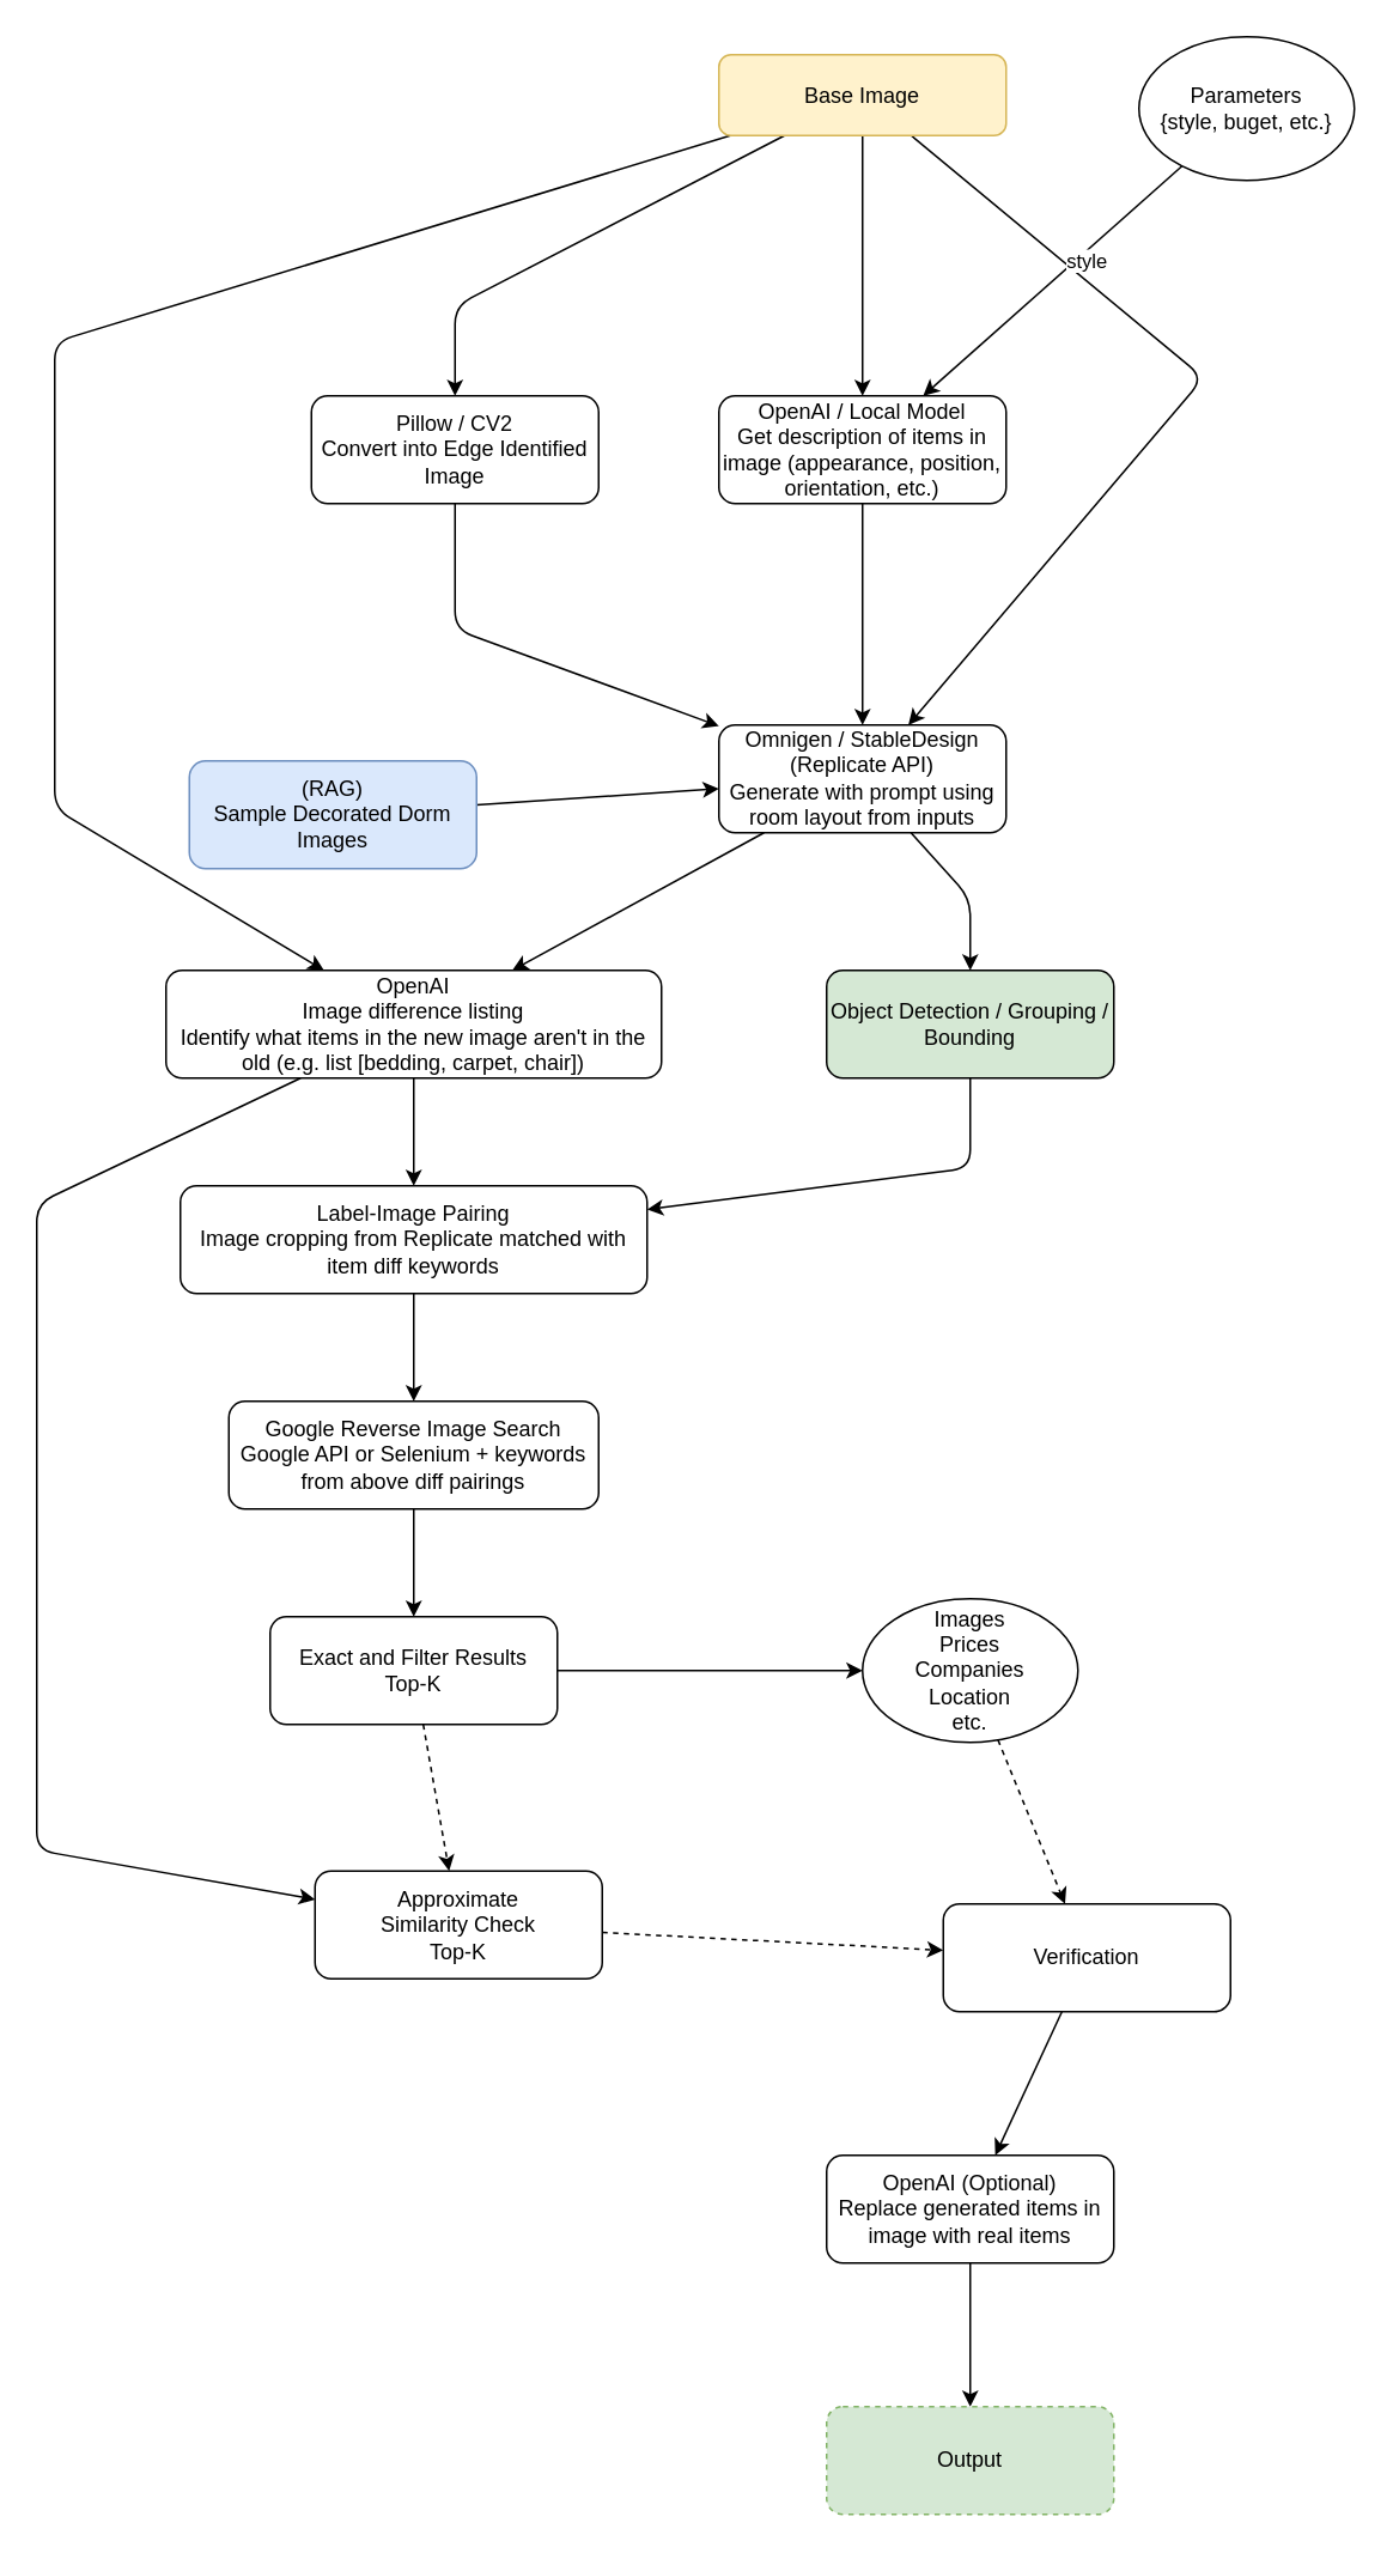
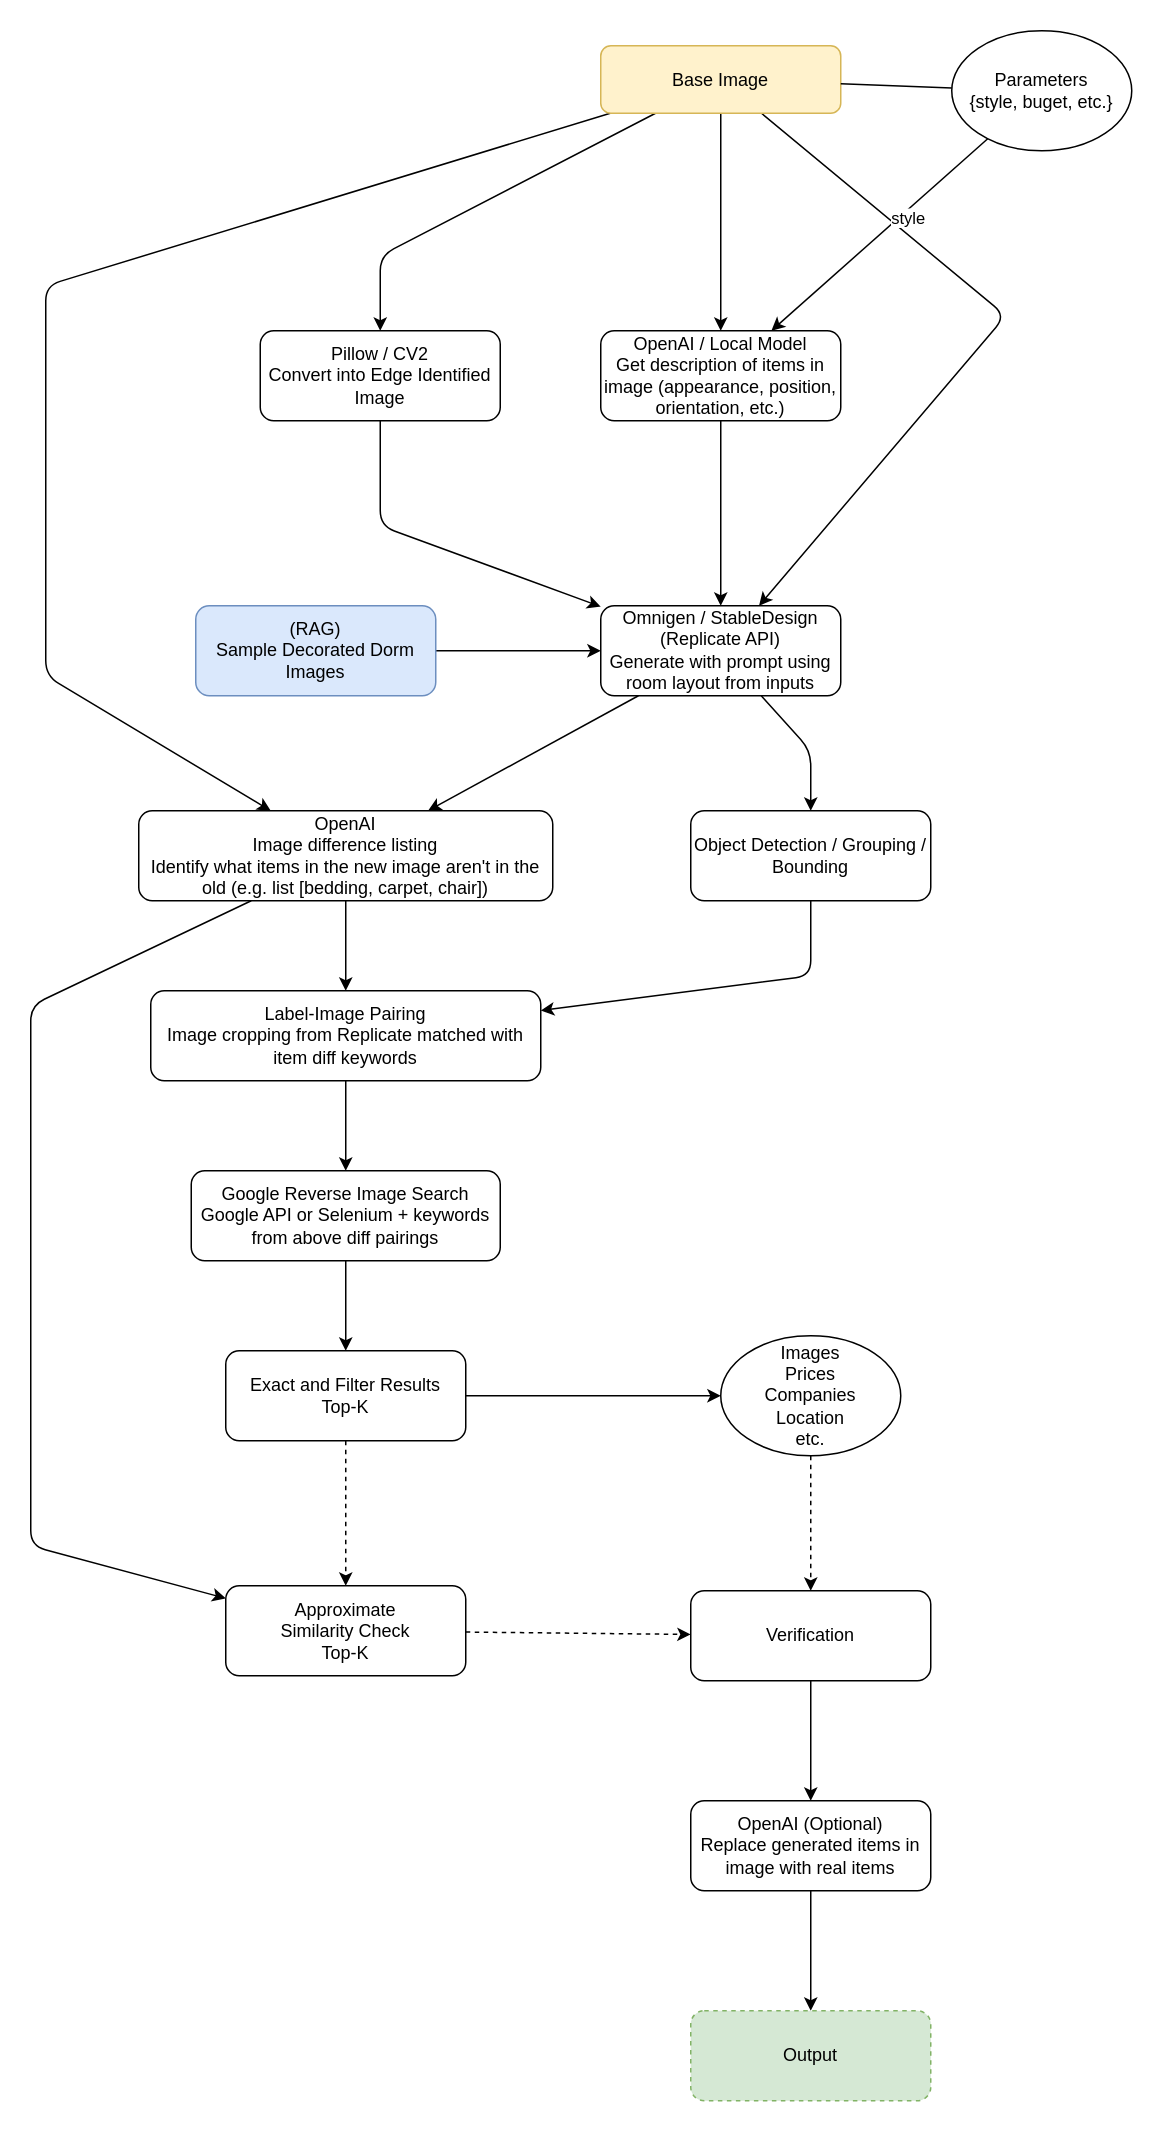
  <mxCell id="0" />
  <mxCell id="1" parent="0" />
  <mxCell id="2" style="edgeStyle=none;html=1;" edge="1" parent="1" source="6" target="26"><mxGeometry relative="1" as="geometry"><Array as="points"><mxPoint x="253" y="170" /></Array></mxGeometry></mxCell>
  <mxCell id="3" style="edgeStyle=none;html=1;" edge="1" parent="1" source="6" target="28"><mxGeometry relative="1" as="geometry" /></mxCell>
  <mxCell id="4" style="edgeStyle=none;html=1;" edge="1" parent="1" source="6" target="31"><mxGeometry relative="1" as="geometry"><Array as="points"><mxPoint x="670" y="210" /></Array></mxGeometry></mxCell>
  <mxCell id="5" style="edgeStyle=none;html=1;" edge="1" parent="1" source="6" target="36"><mxGeometry relative="1" as="geometry"><Array as="points"><mxPoint x="30" y="190" /><mxPoint x="30" y="450" /></Array></mxGeometry></mxCell>
  <mxCell id="6" value="Base Image" style="rounded=1;whiteSpace=wrap;html=1;fillColor=#fff2cc;strokeColor=#d6b656;" parent="1" vertex="1"><mxGeometry x="400" y="30" width="160" height="45" as="geometry" /></mxCell>
  <mxCell id="7" style="edgeStyle=none;html=1;" parent="1" source="8" target="11" edge="1"><mxGeometry relative="1" as="geometry" /></mxCell>
  <mxCell id="8" value="Google Reverse Image Search&lt;div&gt;Google API or Selenium + keywords from above diff pairings&lt;/div&gt;" style="rounded=1;whiteSpace=wrap;html=1;" parent="1" vertex="1"><mxGeometry x="127" y="780" width="206" height="60" as="geometry" /></mxCell>
  <mxCell id="9" style="edgeStyle=none;html=1;" parent="1" source="11" target="13" edge="1"><mxGeometry relative="1" as="geometry" /></mxCell>
  <mxCell id="10" style="edgeStyle=none;html=1;dashed=1;" edge="1" parent="1" source="11" target="15"><mxGeometry relative="1" as="geometry" /></mxCell>
  <mxCell id="11" value="Exact and Filter Results&lt;div&gt;&lt;span style=&quot;background-color: transparent;&quot;&gt;Top-K&lt;/span&gt;&lt;br&gt;&lt;/div&gt;" style="rounded=1;whiteSpace=wrap;html=1;" parent="1" vertex="1"><mxGeometry x="150" y="900" width="160" height="60" as="geometry" /></mxCell>
  <mxCell id="12" style="edgeStyle=none;html=1;dashed=1;" edge="1" parent="1" source="13" target="17"><mxGeometry relative="1" as="geometry" /></mxCell>
  <mxCell id="13" value="Images&lt;div&gt;Prices&lt;/div&gt;&lt;div&gt;Companies&lt;/div&gt;&lt;div&gt;Location&lt;/div&gt;&lt;div&gt;etc.&lt;/div&gt;" style="ellipse;whiteSpace=wrap;html=1;" parent="1" vertex="1"><mxGeometry x="480" y="890" width="120" height="80" as="geometry" /></mxCell>
  <mxCell id="14" style="edgeStyle=none;html=1;dashed=1;" edge="1" parent="1" source="15" target="17"><mxGeometry relative="1" as="geometry" /></mxCell>
- <mxCell id="15" value="&lt;div&gt;Approximate&lt;/div&gt;&lt;div&gt;Similarity Check&lt;br&gt;Top-K&lt;/div&gt;" style="rounded=1;whiteSpace=wrap;html=1;" parent="1" vertex="1"><mxGeometry x="175" y="1041.67" width="160" height="60" as="geometry" /></mxCell>
+ <mxCell id="15" value="&lt;div&gt;Approximate&lt;/div&gt;&lt;div&gt;Similarity Check&lt;br&gt;Top-K&lt;/div&gt;" style="rounded=1;whiteSpace=wrap;html=1;" parent="1" vertex="1"><mxGeometry x="150" y="1056.67" width="160" height="60" as="geometry" /></mxCell>
  <mxCell id="16" style="edgeStyle=none;html=1;" edge="1" parent="1" source="17" target="23"><mxGeometry relative="1" as="geometry" /></mxCell>
- <mxCell id="17" value="&lt;div&gt;Verification&lt;/div&gt;" style="rounded=1;whiteSpace=wrap;html=1;" parent="1" vertex="1"><mxGeometry x="525" y="1060" width="160" height="60" as="geometry" /></mxCell>
+ <mxCell id="17" value="&lt;div&gt;Verification&lt;/div&gt;" style="rounded=1;whiteSpace=wrap;html=1;" parent="1" vertex="1"><mxGeometry x="460" y="1060" width="160" height="60" as="geometry" /></mxCell>
+ <mxCell id="18" style="edgeStyle=none;html=1;endArrow=none;endFill=0;" parent="1" source="21" target="6" edge="1"><mxGeometry relative="1" as="geometry" /></mxCell>
  <mxCell id="19" style="edgeStyle=none;html=1;" edge="1" parent="1" source="21" target="28"><mxGeometry relative="1" as="geometry" /></mxCell>
  <mxCell id="20" value="style" style="edgeLabel;html=1;align=center;verticalAlign=middle;resizable=0;points=[];" vertex="1" connectable="0" parent="19"><mxGeometry x="-0.232" y="3" relative="1" as="geometry"><mxPoint y="1" as="offset" /></mxGeometry></mxCell>
  <mxCell id="21" value="Parameters&lt;div&gt;{style, buget, etc.}&lt;/div&gt;" style="ellipse;whiteSpace=wrap;html=1;" parent="1" vertex="1"><mxGeometry x="634" y="20" width="120" height="80" as="geometry" /></mxCell>
  <mxCell id="22" style="edgeStyle=none;html=1;" parent="1" source="23" target="24" edge="1"><mxGeometry relative="1" as="geometry" /></mxCell>
  <mxCell id="23" value="OpenAI (Optional)&lt;div&gt;Replace generated items in image with real items&lt;/div&gt;" style="rounded=1;whiteSpace=wrap;html=1;" parent="1" vertex="1"><mxGeometry x="460" y="1200" width="160" height="60" as="geometry" /></mxCell>
  <mxCell id="24" value="Output" style="rounded=1;whiteSpace=wrap;html=1;fillColor=#d5e8d4;strokeColor=#82b366;dashed=1;" parent="1" vertex="1"><mxGeometry x="460" y="1340" width="160" height="60" as="geometry" /></mxCell>
  <mxCell id="25" style="edgeStyle=none;html=1;" edge="1" parent="1" source="26" target="31"><mxGeometry relative="1" as="geometry"><Array as="points"><mxPoint x="253" y="350" /></Array></mxGeometry></mxCell>
  <mxCell id="26" value="&lt;span style=&quot;color: rgb(0, 0, 0);&quot;&gt;Pillow / CV2&lt;/span&gt;&lt;div style=&quot;scrollbar-color: light-dark(#e2e2e2, #4b4b4b)&lt;br/&gt;&#09;&#09;&#09;&#09;&#09;light-dark(#fbfbfb, var(--dark-panel-color));&quot;&gt;Convert into Edge Identified Image&lt;/div&gt;&lt;div&gt;&lt;/div&gt;" style="rounded=1;whiteSpace=wrap;html=1;" vertex="1" parent="1"><mxGeometry x="173" y="220" width="160" height="60" as="geometry" /></mxCell>
  <mxCell id="27" style="edgeStyle=none;html=1;" edge="1" parent="1" source="28" target="31"><mxGeometry relative="1" as="geometry" /></mxCell>
  <mxCell id="28" value="OpenAI / Local Model&lt;div&gt;Get description of items in image (appearance, position, orientation, etc.)&lt;/div&gt;" style="rounded=1;whiteSpace=wrap;html=1;" vertex="1" parent="1"><mxGeometry x="400" y="220" width="160" height="60" as="geometry" /></mxCell>
  <mxCell id="29" style="edgeStyle=none;html=1;" edge="1" parent="1" source="31" target="36"><mxGeometry relative="1" as="geometry" /></mxCell>
  <mxCell id="30" style="edgeStyle=none;html=1;" edge="1" parent="1" source="31" target="40"><mxGeometry relative="1" as="geometry"><Array as="points"><mxPoint x="540" y="500" /></Array></mxGeometry></mxCell>
  <mxCell id="31" value="Omnigen / StableDesign (Replicate API)&lt;div&gt;Generate with prompt using room layout from inputs&lt;/div&gt;" style="rounded=1;whiteSpace=wrap;html=1;" vertex="1" parent="1"><mxGeometry x="400" y="403.33" width="160" height="60" as="geometry" /></mxCell>
  <mxCell id="32" style="edgeStyle=none;html=1;" edge="1" parent="1" source="33" target="31"><mxGeometry relative="1" as="geometry" /></mxCell>
- <mxCell id="33" value="&lt;div&gt;(RAG)&lt;/div&gt;Sample Decorated Dorm Images" style="rounded=1;whiteSpace=wrap;html=1;fillColor=#dae8fc;strokeColor=#6c8ebf;" vertex="1" parent="1"><mxGeometry x="105" y="423.33" width="160" height="60" as="geometry" /></mxCell>
+ <mxCell id="33" value="&lt;div&gt;(RAG)&lt;/div&gt;Sample Decorated Dorm Images" style="rounded=1;whiteSpace=wrap;html=1;fillColor=#dae8fc;strokeColor=#6c8ebf;" vertex="1" parent="1"><mxGeometry x="130" y="403.33" width="160" height="60" as="geometry" /></mxCell>
  <mxCell id="34" style="edgeStyle=none;html=1;" edge="1" parent="1" source="36" target="38"><mxGeometry relative="1" as="geometry" /></mxCell>
  <mxCell id="35" style="edgeStyle=none;html=1;" edge="1" parent="1" source="36" target="15"><mxGeometry relative="1" as="geometry"><Array as="points"><mxPoint x="20" y="670" /><mxPoint x="20" y="1030" /></Array></mxGeometry></mxCell>
  <mxCell id="36" value="OpenAI&lt;div&gt;Image difference listing&lt;/div&gt;&lt;div&gt;Identify what items in the new image aren't in the old (e.g. list [bedding, carpet, chair])&lt;/div&gt;" style="rounded=1;whiteSpace=wrap;html=1;" vertex="1" parent="1"><mxGeometry x="92" y="540" width="276" height="60" as="geometry" /></mxCell>
  <mxCell id="37" style="edgeStyle=none;html=1;" edge="1" parent="1" source="38" target="8"><mxGeometry relative="1" as="geometry" /></mxCell>
  <mxCell id="38" value="&lt;div&gt;&lt;/div&gt;&lt;div&gt;Label-Image Pairing&lt;/div&gt;&lt;div&gt;Image cropping from Replicate matched with item diff keywords&lt;/div&gt;" style="rounded=1;whiteSpace=wrap;html=1;" vertex="1" parent="1"><mxGeometry x="100" y="660" width="260" height="60" as="geometry" /></mxCell>
  <mxCell id="39" style="edgeStyle=none;html=1;" edge="1" parent="1" source="40" target="38"><mxGeometry relative="1" as="geometry"><Array as="points"><mxPoint x="540" y="650" /></Array></mxGeometry></mxCell>
- <mxCell id="40" value="Object Detection / Grouping / Bounding" style="rounded=1;whiteSpace=wrap;html=1;fillColor=#d5e8d4;" vertex="1" parent="1"><mxGeometry x="460" y="540" width="160" height="60" as="geometry" /></mxCell>
+ <mxCell id="40" value="Object Detection / Grouping / Bounding" style="rounded=1;whiteSpace=wrap;html=1;" vertex="1" parent="1"><mxGeometry x="460" y="540" width="160" height="60" as="geometry" /></mxCell>
